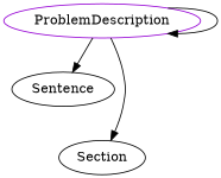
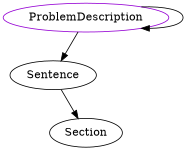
  digraph {
    n1 [color=darkviolet label=ProblemDescription shape=oval]
    Sentence
    Section
    n1 -> n1
    n1 -> Sentence
-   n1 -> Section
+   Sentence -> Section
  }
